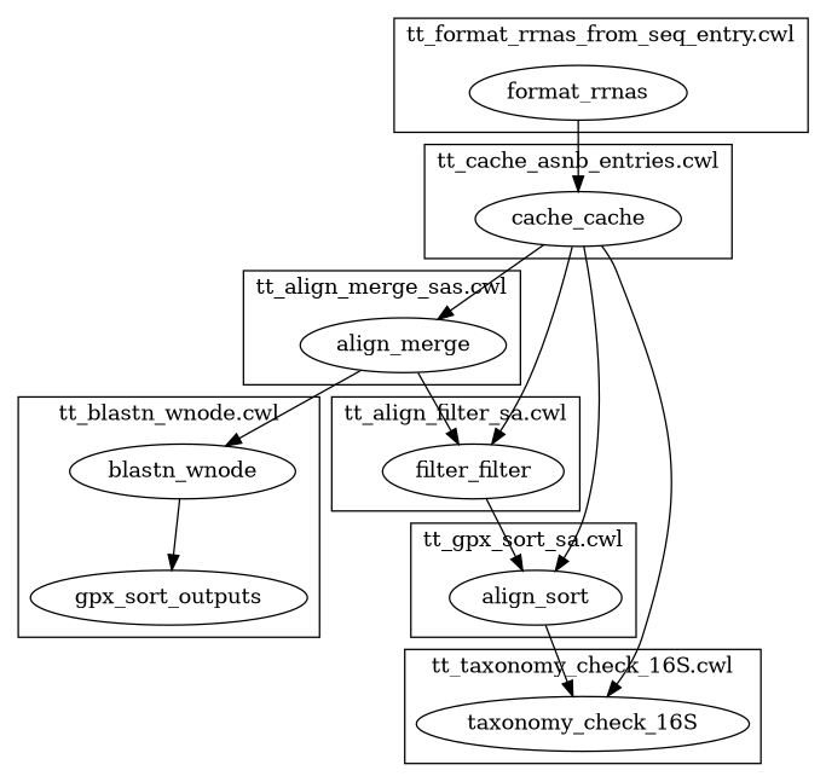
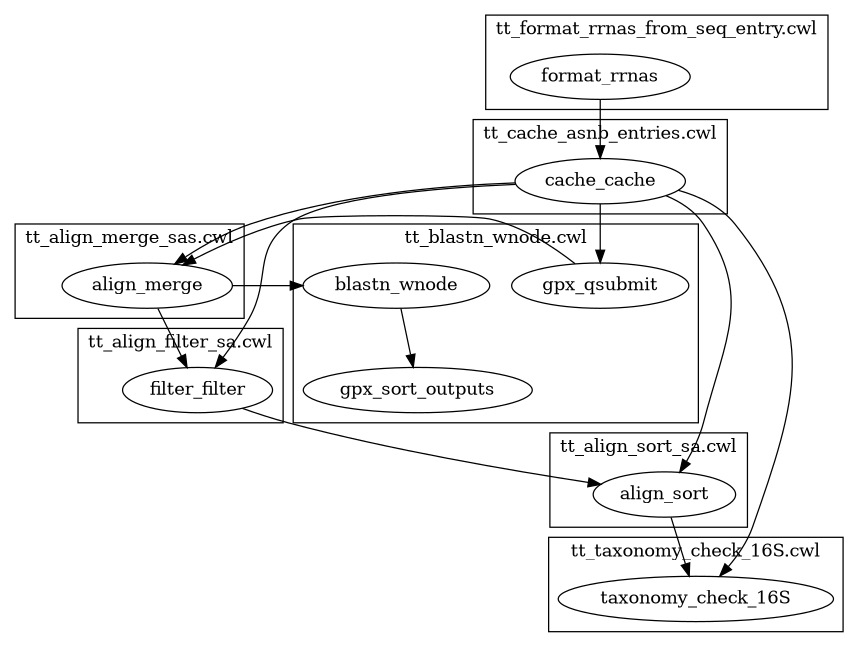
  digraph {
    compound=true
    n1 [label=align_merge]
    n2 [label=filter_filter]
    n3 [label=align_sort]
+   n4 [label=gpx_qsubmit]
    n5 [label=gpx_sort_outputs]
    n6 [label=blastn_wnode]
    n7 [label=cache_cache]
    n8 [label=format_rrnas]
    n9 [label=taxonomy_check_16S]
    subgraph cluster_1 {
      label="tt_align_merge_sas.cwl"
      n1
    }
    subgraph cluster_2 {
      label="tt_align_filter_sa.cwl"
      n2
    }
    subgraph cluster_3 {
-     label="tt_gpx_sort_sa.cwl"
+     label="tt_align_sort_sa.cwl"
      n3
    }
    subgraph cluster_4 {
      label="tt_blastn_wnode.cwl"
+     n4
      n5
      n6
    }
    subgraph cluster_5 {
      label="tt_cache_asnb_entries.cwl"
      n7
    }
    subgraph cluster_6 {
      label="tt_format_rrnas_from_seq_entry.cwl"
      n8
    }
    subgraph cluster_7 {
      label="tt_taxonomy_check_16S.cwl"
      n9
    }
    n1 -> n2
    n1 -> n6
    n2 -> n3
    n3 -> n9
+   n4 -> n1
    n6 -> n5
    n7 -> n1
    n7 -> n2
    n7 -> n3
+   n7 -> n4
    n7 -> n9
    n8 -> n7
  }
